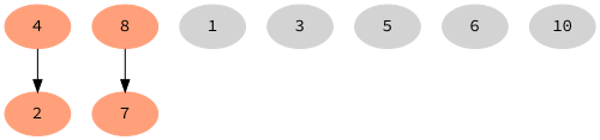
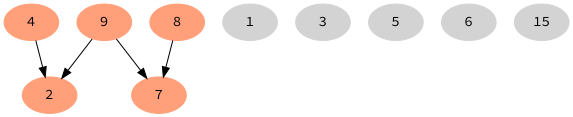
  graph {
    fontname="Source Code Pro"
    node [color=lightsalmon fontname="Source Code Pro" style=filled]
    edge [dir=forward fontname="Source Code Pro"]
    4
    2
    8
    7
+   9
    1 [color=lightgray]
    3 [color=lightgray]
    5 [color=lightgray]
    6 [color=lightgray]
-   10 [color=lightgray]
+   10 [color=lightgray label=15]
    4 -- 2
    8 -- 7
+   9 -- 2
+   9 -- 7
  }
